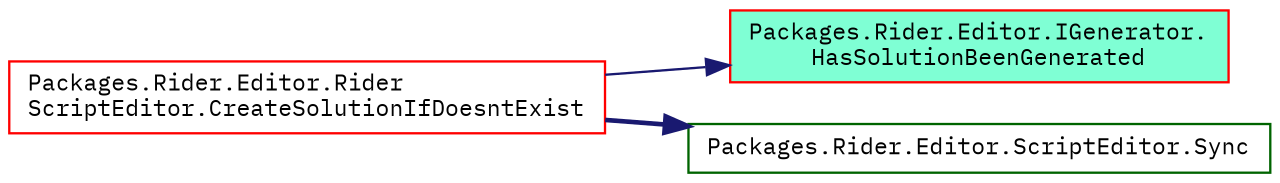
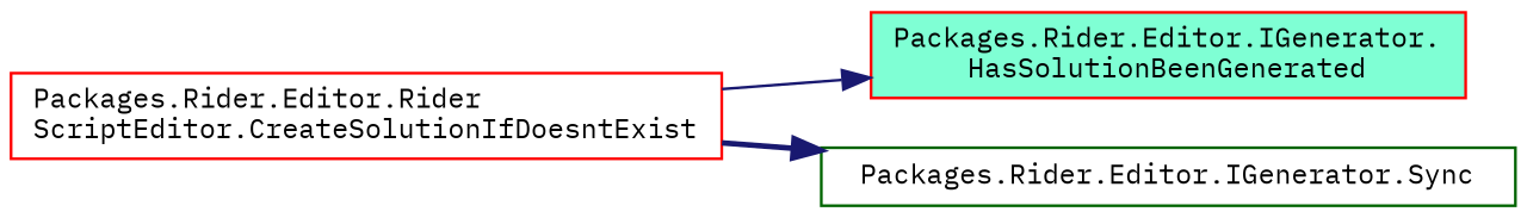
  digraph {
    rankdir=LR
    fontname="IBM Plex Mono"
    node [color=red fillcolor=white fontname="IBM Plex Mono" fontsize=10 shape=record style=filled]
    edge [color=midnightblue fontname="IBM Plex Mono" fontsize=10 labelfontname=Helvetica labelfontsize=10]
    n1 [fontcolor=black height=0.2 label="Packages.Rider.Editor.Rider\lScriptEditor.CreateSolutionIfDoesntExist" width=0.4]
    n2 [fillcolor=aquamarine height=0.2 label="Packages.Rider.Editor.IGenerator.\lHasSolutionBeenGenerated" width=0.4]
-   n3 [color=darkgreen height=0.2 label="Packages.Rider.Editor.ScriptEditor.Sync" width=0.4]
+   n3 [color=darkgreen height=0.2 label="Packages.Rider.Editor.IGenerator.Sync" width=0.4]
    n1 -> n2 [style=solid]
    n1 -> n3 [style=bold]
  }
